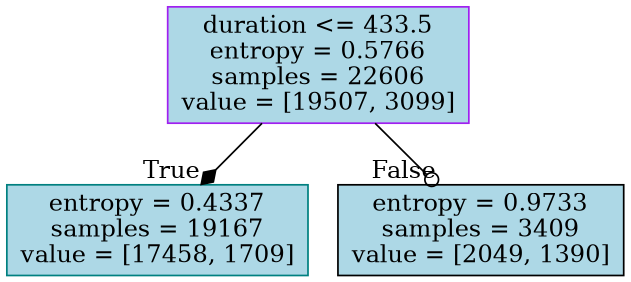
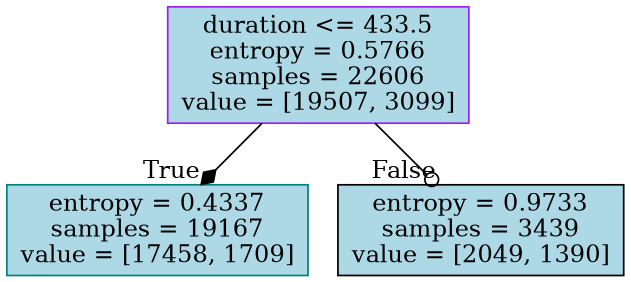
  digraph {
    node [shape=box style=filled fillcolor=lightblue]
    edge [labeldistance=2.5]
    n1 [label="duration <= 433.5\nentropy = 0.5766\nsamples = 22606\nvalue = [19507, 3099]" color=purple]
    n2 [label="entropy = 0.4337\nsamples = 19167\nvalue = [17458, 1709]" color=teal]
-   n3 [label="entropy = 0.9733\nsamples = 3409\nvalue = [2049, 1390]" color=black]
+   n3 [label="entropy = 0.9733\nsamples = 3439\nvalue = [2049, 1390]" color=black]
    n1 -> n2 [headlabel=True labelangle=45 arrowhead=diamond]
    n1 -> n3 [headlabel=False labelangle=-45 arrowhead=odot]
  }
